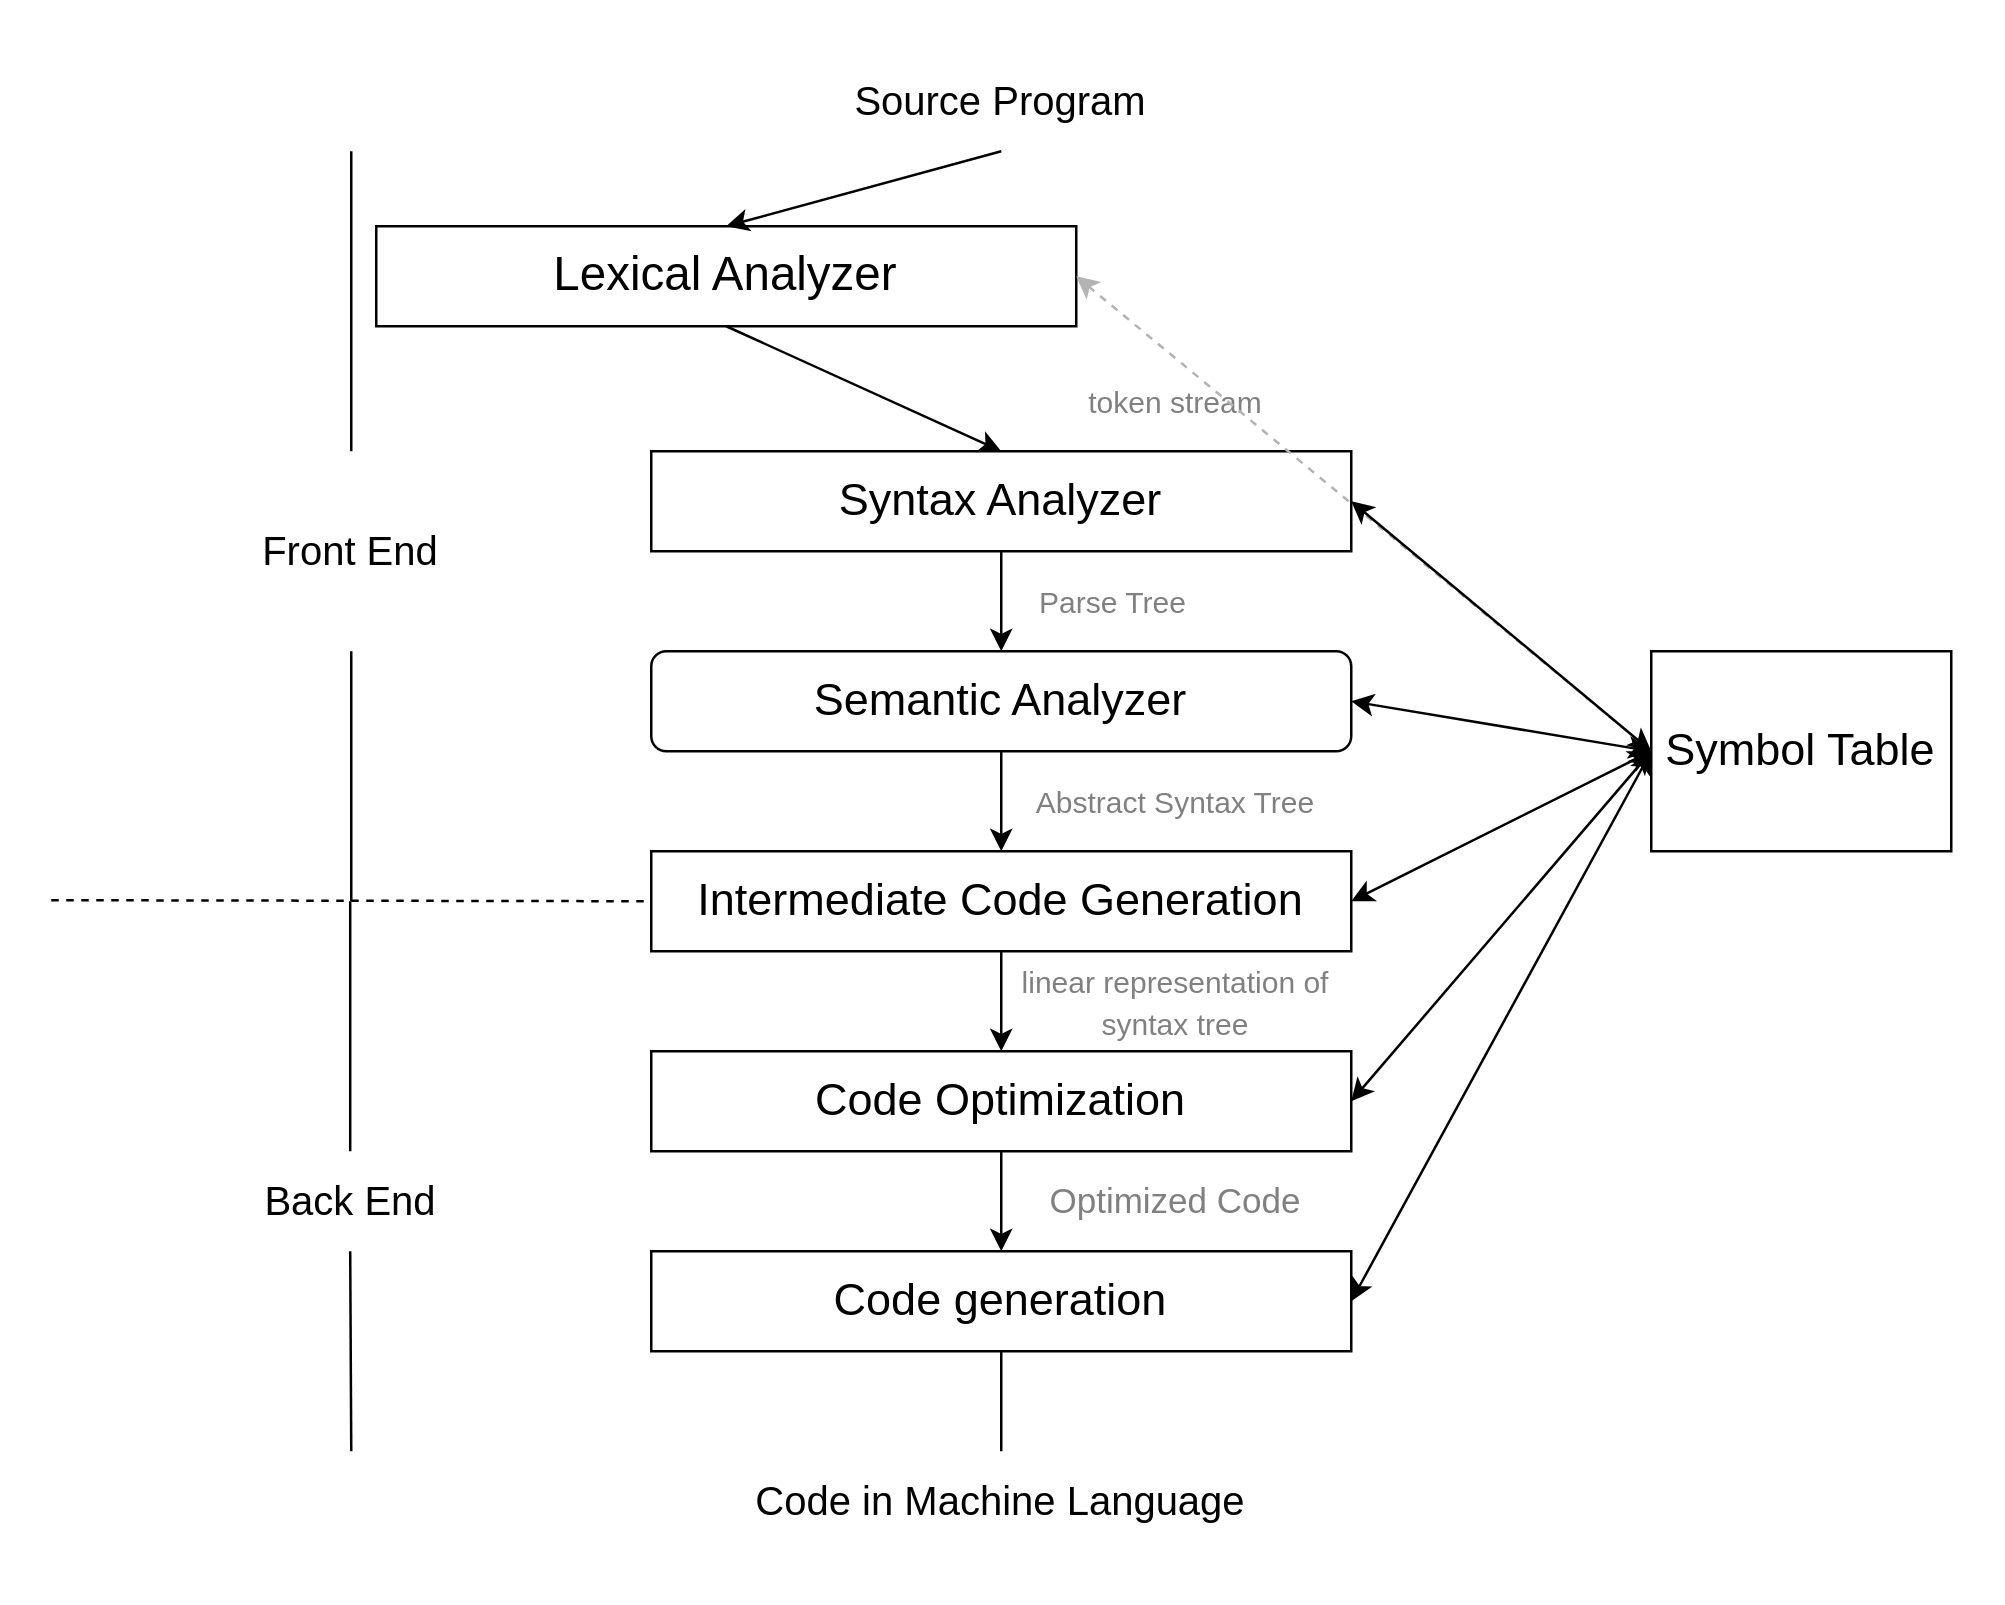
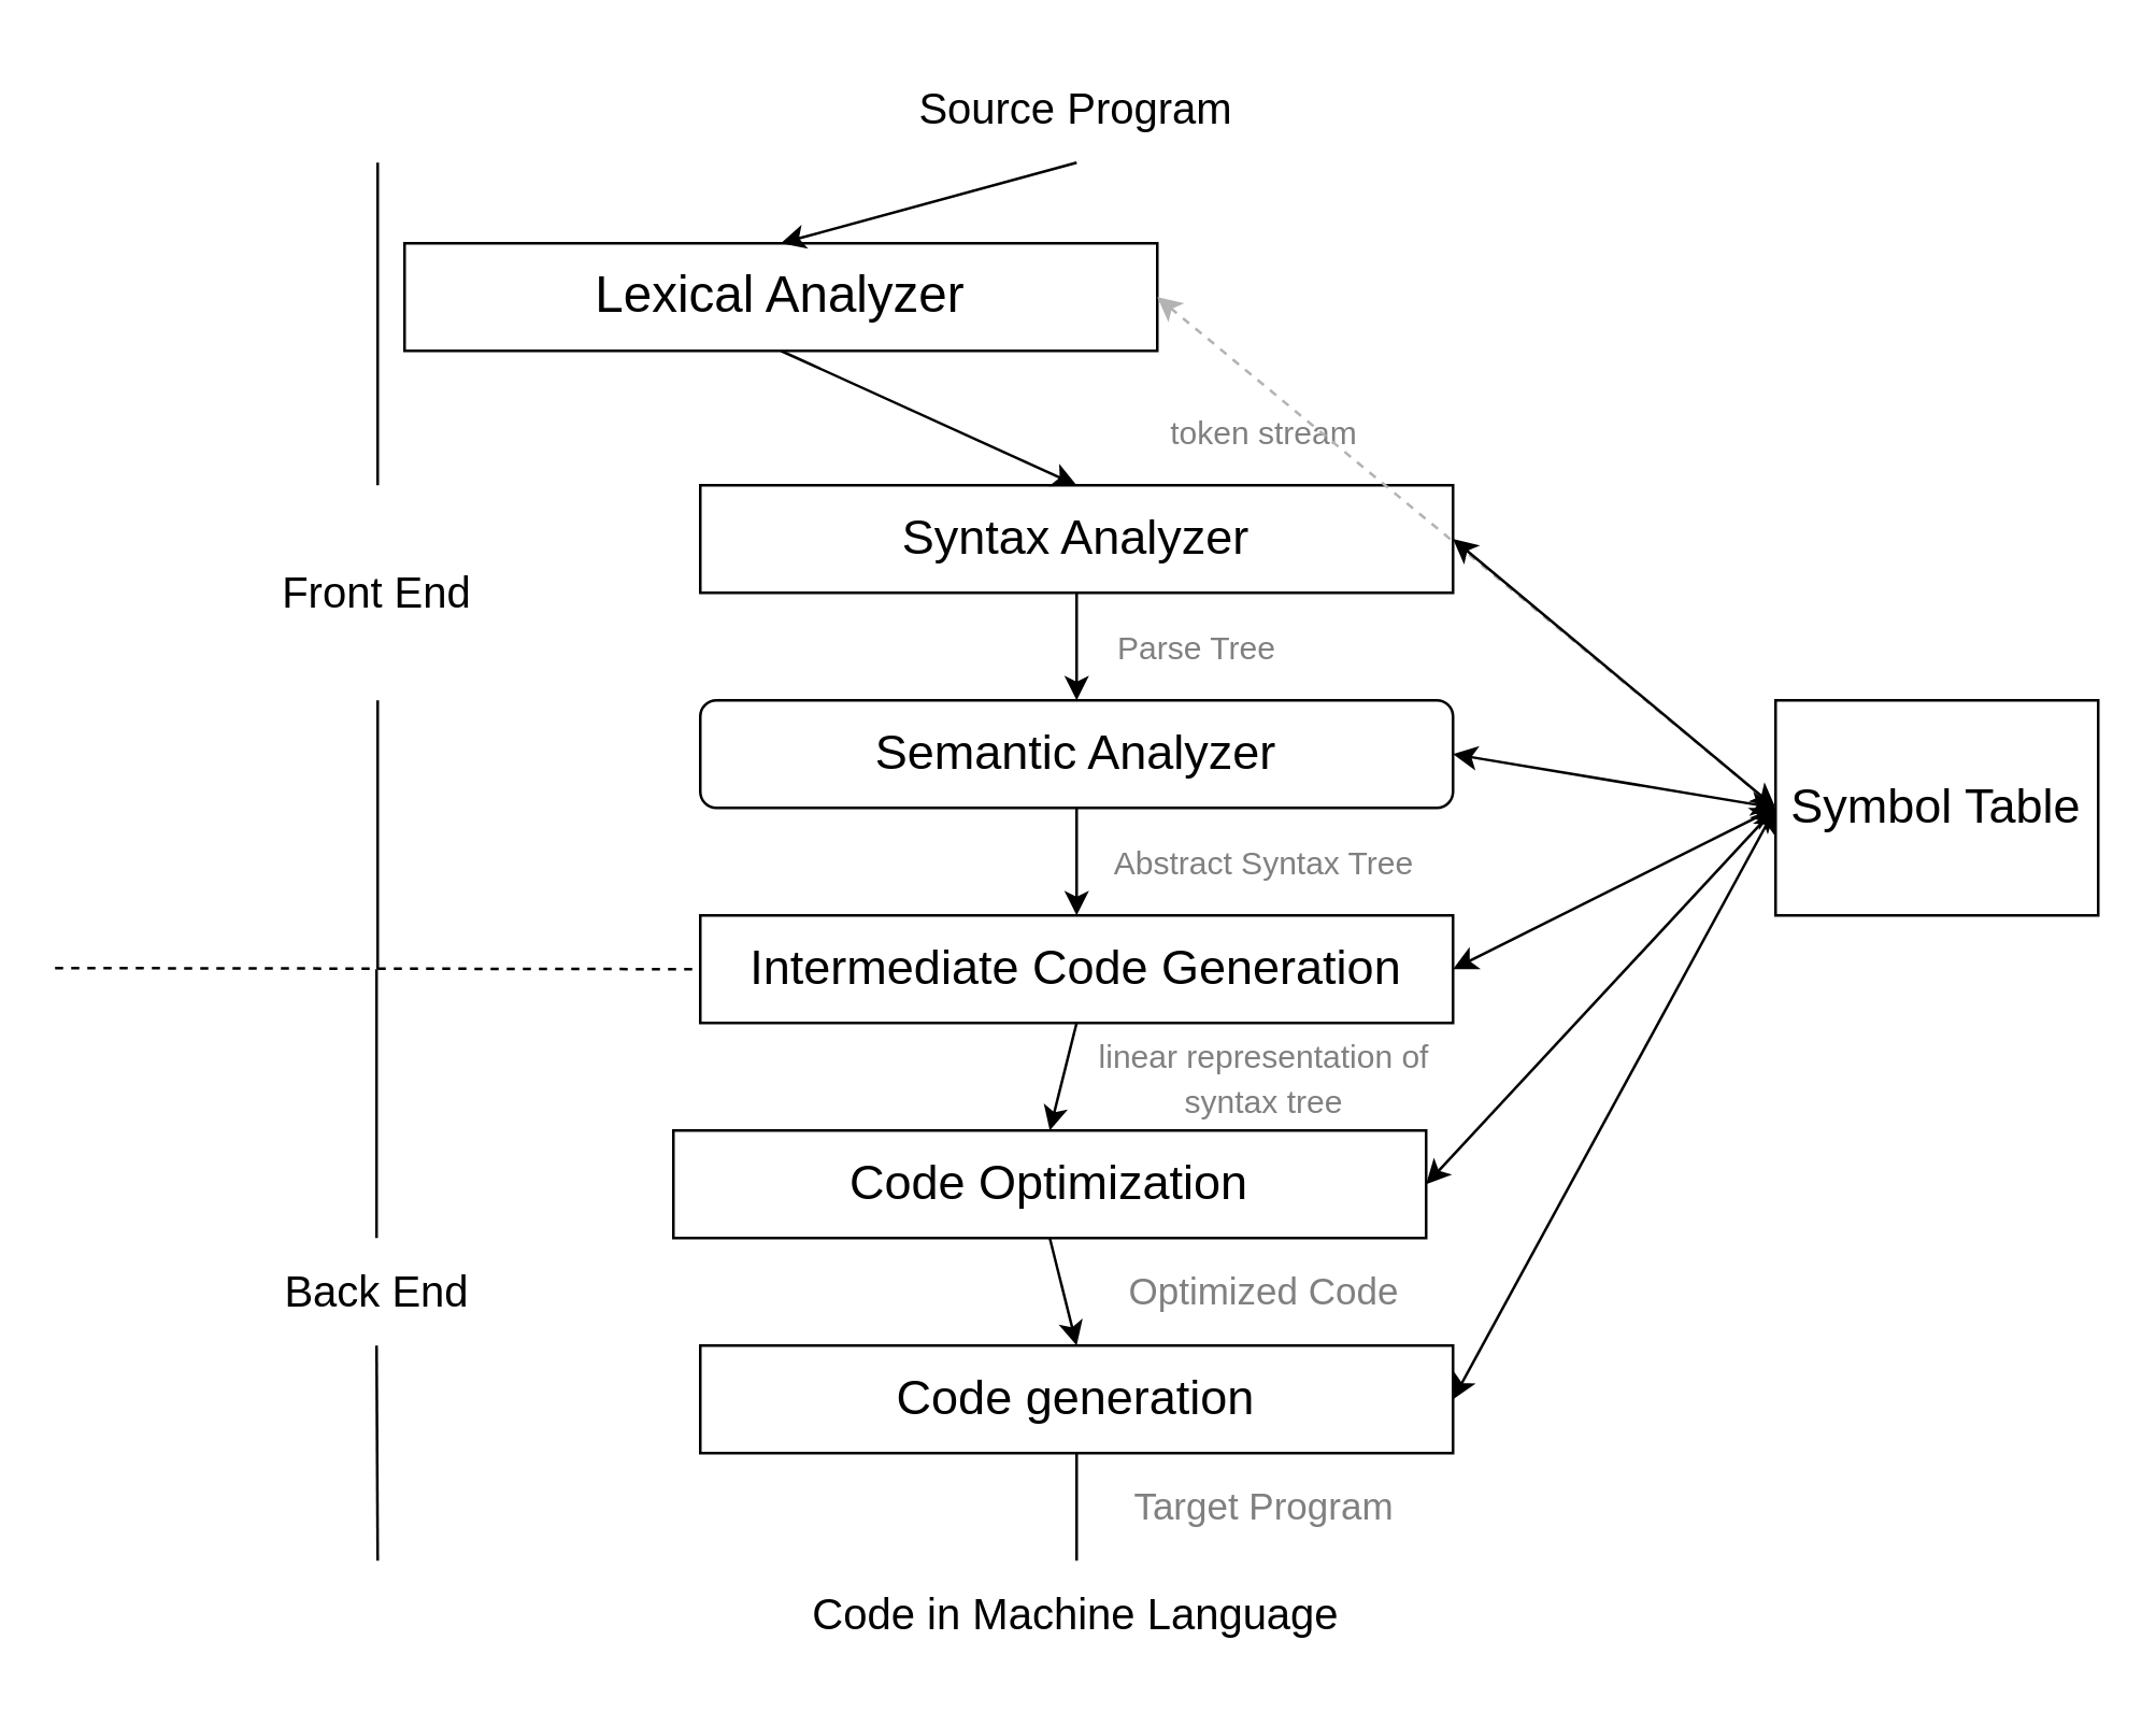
  <mxCell id="0" />
  <mxCell id="1" parent="0" />
  <mxCell id="2" value="Lexical Analyzer" style="rounded=0;whiteSpace=wrap;html=1;fontSize=19;" parent="1" vertex="1"><mxGeometry x="150" y="90" width="280" height="40" as="geometry" /></mxCell>
  <mxCell id="3" value="Source Program" style="text;html=1;strokeColor=none;fillColor=none;align=center;verticalAlign=middle;whiteSpace=wrap;rounded=0;fontSize=16;" parent="1" vertex="1"><mxGeometry x="260" y="20" width="280" height="40" as="geometry" /></mxCell>
  <mxCell id="4" value="" style="endArrow=classic;html=1;exitX=0.5;exitY=1;exitDx=0;exitDy=0;entryX=0.5;entryY=0;entryDx=0;entryDy=0;" parent="1" source="3" target="2" edge="1"><mxGeometry width="50" height="50" relative="1" as="geometry"><mxPoint x="410" y="110" as="sourcePoint" /><mxPoint x="460" y="60" as="targetPoint" /></mxGeometry></mxCell>
  <mxCell id="5" value="Syntax Analyzer" style="rounded=0;whiteSpace=wrap;html=1;fontSize=18;" parent="1" vertex="1"><mxGeometry x="260" y="180" width="280" height="40" as="geometry" /></mxCell>
  <mxCell id="6" value="&lt;font style=&quot;font-size: 12px&quot; color=&quot;#808080&quot;&gt;token stream&lt;/font&gt;" style="text;html=1;strokeColor=none;fillColor=none;align=center;verticalAlign=middle;whiteSpace=wrap;rounded=0;fontSize=14;fontColor=#000000;" parent="1" vertex="1"><mxGeometry x="400" y="150" width="140" height="20" as="geometry" /></mxCell>
  <mxCell id="7" value="" style="endArrow=classic;html=1;fontSize=14;fontColor=#000000;exitX=0.5;exitY=1;exitDx=0;exitDy=0;" parent="1" source="2" edge="1"><mxGeometry width="50" height="50" relative="1" as="geometry"><mxPoint x="400" y="260" as="sourcePoint" /><mxPoint x="400" y="180" as="targetPoint" /></mxGeometry></mxCell>
  <mxCell id="8" value="Semantic Analyzer" style="whiteSpace=wrap;html=1;fontSize=18;rounded=1;" parent="1" vertex="1"><mxGeometry x="260" y="260" width="280" height="40" as="geometry" /></mxCell>
  <mxCell id="9" value="&lt;font style=&quot;font-size: 12px&quot; color=&quot;#808080&quot;&gt;Parse Tree&lt;/font&gt;" style="text;html=1;strokeColor=none;fillColor=none;align=center;verticalAlign=middle;whiteSpace=wrap;rounded=0;fontSize=14;fontColor=#000000;" parent="1" vertex="1"><mxGeometry x="375" y="230" width="140" height="20" as="geometry" /></mxCell>
  <mxCell id="10" value="" style="endArrow=classic;html=1;fontSize=14;fontColor=#000000;exitX=0.5;exitY=1;exitDx=0;exitDy=0;entryX=0.5;entryY=0;entryDx=0;entryDy=0;" parent="1" source="5" target="8" edge="1"><mxGeometry width="50" height="50" relative="1" as="geometry"><mxPoint x="400" y="260" as="sourcePoint" /><mxPoint x="450" y="210" as="targetPoint" /></mxGeometry></mxCell>
  <mxCell id="11" value="&lt;font style=&quot;font-size: 12px&quot; color=&quot;#808080&quot;&gt;Abstract Syntax Tree&lt;/font&gt;" style="text;html=1;strokeColor=none;fillColor=none;align=center;verticalAlign=middle;whiteSpace=wrap;rounded=0;fontSize=14;fontColor=#000000;" parent="1" vertex="1"><mxGeometry x="400" y="310" width="140" height="20" as="geometry" /></mxCell>
  <mxCell id="12" value="Intermediate Code Generation" style="rounded=0;whiteSpace=wrap;html=1;fontSize=18;" parent="1" vertex="1"><mxGeometry x="260" y="340" width="280" height="40" as="geometry" /></mxCell>
  <mxCell id="13" value="" style="endArrow=classic;html=1;fontSize=14;fontColor=#000000;exitX=0.5;exitY=1;exitDx=0;exitDy=0;" parent="1" source="8" target="12" edge="1"><mxGeometry width="50" height="50" relative="1" as="geometry"><mxPoint x="400" y="260" as="sourcePoint" /><mxPoint x="450" y="210" as="targetPoint" /></mxGeometry></mxCell>
  <mxCell id="14" value="&lt;font style=&quot;font-size: 12px&quot; color=&quot;#808080&quot;&gt;linear representation of syntax tree&lt;/font&gt;" style="text;html=1;strokeColor=none;fillColor=none;align=center;verticalAlign=middle;whiteSpace=wrap;rounded=0;fontSize=14;fontColor=#000000;" parent="1" vertex="1"><mxGeometry x="400" y="390" width="140" height="20" as="geometry" /></mxCell>
- <mxCell id="15" value="Code Optimization" style="rounded=0;whiteSpace=wrap;html=1;fontSize=18;" parent="1" vertex="1"><mxGeometry x="260" y="420" width="280" height="40" as="geometry" /></mxCell>
+ <mxCell id="15" value="Code Optimization" style="rounded=0;whiteSpace=wrap;html=1;fontSize=18;" parent="1" vertex="1"><mxGeometry x="250" y="420" width="280" height="40" as="geometry" /></mxCell>
  <mxCell id="16" value="" style="endArrow=classic;html=1;fontSize=14;fontColor=#000000;exitX=0.5;exitY=1;exitDx=0;exitDy=0;entryX=0.5;entryY=0;entryDx=0;entryDy=0;" parent="1" source="12" target="15" edge="1"><mxGeometry width="50" height="50" relative="1" as="geometry"><mxPoint x="400" y="340" as="sourcePoint" /><mxPoint x="450" y="290" as="targetPoint" /></mxGeometry></mxCell>
  <mxCell id="17" value="Code generation" style="rounded=0;whiteSpace=wrap;html=1;fontSize=18;" parent="1" vertex="1"><mxGeometry x="260" y="500" width="280" height="40" as="geometry" /></mxCell>
  <mxCell id="18" value="" style="endArrow=classic;html=1;fontSize=14;fontColor=#000000;exitX=0.5;exitY=1;exitDx=0;exitDy=0;entryX=0.5;entryY=0;entryDx=0;entryDy=0;" parent="1" source="15" target="17" edge="1"><mxGeometry width="50" height="50" relative="1" as="geometry"><mxPoint x="400" y="350" as="sourcePoint" /><mxPoint x="450" y="300" as="targetPoint" /></mxGeometry></mxCell>
  <mxCell id="19" value="&lt;font color=&quot;#808080&quot;&gt;Optimized Code&lt;/font&gt;" style="text;html=1;strokeColor=none;fillColor=none;align=center;verticalAlign=middle;whiteSpace=wrap;rounded=0;fontSize=14;fontColor=#000000;" parent="1" vertex="1"><mxGeometry x="400" y="470" width="140" height="20" as="geometry" /></mxCell>
  <mxCell id="20" value="Code in Machine Language" style="text;html=1;strokeColor=none;fillColor=none;align=center;verticalAlign=middle;whiteSpace=wrap;rounded=0;fontSize=16;" parent="1" vertex="1"><mxGeometry x="260" y="580" width="280" height="40" as="geometry" /></mxCell>
  <mxCell id="21" value="" style="endArrow=none;html=1;fontSize=14;fontColor=#000000;exitX=0.5;exitY=1;exitDx=0;exitDy=0;" parent="1" source="17" target="20" edge="1"><mxGeometry width="50" height="50" relative="1" as="geometry"><mxPoint x="400" y="420" as="sourcePoint" /><mxPoint x="450" y="370" as="targetPoint" /></mxGeometry></mxCell>
+ <mxCell id="22" value="&lt;font color=&quot;#808080&quot;&gt;Target Program&lt;/font&gt;" style="text;html=1;strokeColor=none;fillColor=none;align=center;verticalAlign=middle;whiteSpace=wrap;rounded=0;fontSize=14;fontColor=#000000;" parent="1" vertex="1"><mxGeometry x="400" y="550" width="140" height="20" as="geometry" /></mxCell>
  <mxCell id="23" value="" style="endArrow=none;html=1;fontSize=14;fontColor=#000000;" parent="1" edge="1"><mxGeometry width="50" height="50" relative="1" as="geometry"><mxPoint x="140" y="60" as="sourcePoint" /><mxPoint x="140" y="180" as="targetPoint" /></mxGeometry></mxCell>
  <mxCell id="24" value="" style="endArrow=none;html=1;fontSize=14;fontColor=#000000;" parent="1" edge="1"><mxGeometry width="50" height="50" relative="1" as="geometry"><mxPoint x="140" y="360" as="sourcePoint" /><mxPoint x="140" y="260" as="targetPoint" /></mxGeometry></mxCell>
  <mxCell id="25" value="Front End" style="text;html=1;strokeColor=none;fillColor=none;align=center;verticalAlign=middle;whiteSpace=wrap;rounded=0;fontSize=16;" parent="1" vertex="1"><mxGeometry x="60" y="200" width="160" height="40" as="geometry" /></mxCell>
  <mxCell id="26" value="" style="endArrow=none;dashed=1;html=1;fontSize=14;fontColor=#000000;entryX=0;entryY=0.5;entryDx=0;entryDy=0;" parent="1" target="12" edge="1"><mxGeometry width="50" height="50" relative="1" as="geometry"><mxPoint y="359.58" as="sourcePoint" x="20" /><mxPoint x="250" y="359.58" as="targetPoint" /></mxGeometry></mxCell>
  <mxCell id="27" value="" style="endArrow=none;html=1;fontSize=14;fontColor=#000000;" parent="1" edge="1"><mxGeometry width="50" height="50" relative="1" as="geometry"><mxPoint x="139.58" y="460" as="sourcePoint" /><mxPoint x="139.58" y="360" as="targetPoint" /></mxGeometry></mxCell>
  <mxCell id="28" value="Back End" style="text;html=1;strokeColor=none;fillColor=none;align=center;verticalAlign=middle;whiteSpace=wrap;rounded=0;fontSize=16;" parent="1" vertex="1"><mxGeometry x="60" y="460" width="160" height="40" as="geometry" /></mxCell>
  <mxCell id="29" value="" style="endArrow=none;html=1;fontSize=14;fontColor=#000000;" parent="1" edge="1"><mxGeometry width="50" height="50" relative="1" as="geometry"><mxPoint x="140" y="580" as="sourcePoint" /><mxPoint x="139.58" y="500" as="targetPoint" /></mxGeometry></mxCell>
  <mxCell id="30" value="&lt;font style=&quot;font-size: 18px&quot;&gt;Symbol Table&lt;/font&gt;" style="rounded=0;whiteSpace=wrap;html=1;fontSize=14;fontColor=#000000;" parent="1" vertex="1"><mxGeometry x="660" y="260" width="120" height="80" as="geometry" /></mxCell>
  <mxCell id="31" value="" style="endArrow=classic;startArrow=classic;html=1;fontSize=14;fontColor=#000000;exitX=1;exitY=0.5;exitDx=0;exitDy=0;dashed=1;strokeColor=#B3B3B3;" parent="1" source="2" edge="1"><mxGeometry width="50" height="50" relative="1" as="geometry"><mxPoint x="400" y="340" as="sourcePoint" /><mxPoint x="660" y="300" as="targetPoint" /></mxGeometry></mxCell>
  <mxCell id="32" value="" style="endArrow=classic;startArrow=classic;html=1;fontSize=14;fontColor=#000000;entryX=1;entryY=0.5;entryDx=0;entryDy=0;" parent="1" target="5" edge="1"><mxGeometry width="50" height="50" relative="1" as="geometry"><mxPoint x="660" y="300" as="sourcePoint" /><mxPoint x="450" y="290" as="targetPoint" /></mxGeometry></mxCell>
  <mxCell id="33" value="" style="endArrow=classic;startArrow=classic;html=1;fontSize=14;fontColor=#000000;entryX=1;entryY=0.5;entryDx=0;entryDy=0;exitX=0;exitY=0.5;exitDx=0;exitDy=0;" parent="1" source="30" target="8" edge="1"><mxGeometry width="50" height="50" relative="1" as="geometry"><mxPoint x="400" y="340" as="sourcePoint" /><mxPoint x="450" y="290" as="targetPoint" /></mxGeometry></mxCell>
  <mxCell id="34" value="" style="endArrow=classic;startArrow=classic;html=1;fontSize=14;fontColor=#000000;entryX=1;entryY=0.5;entryDx=0;entryDy=0;" parent="1" target="12" edge="1"><mxGeometry width="50" height="50" relative="1" as="geometry"><mxPoint x="660" y="300" as="sourcePoint" /><mxPoint x="450" y="290" as="targetPoint" /></mxGeometry></mxCell>
  <mxCell id="35" value="" style="endArrow=classic;startArrow=classic;html=1;fontSize=14;fontColor=#000000;entryX=1;entryY=0.5;entryDx=0;entryDy=0;" parent="1" target="15" edge="1"><mxGeometry width="50" height="50" relative="1" as="geometry"><mxPoint x="660" y="300" as="sourcePoint" /><mxPoint x="450" y="290" as="targetPoint" /></mxGeometry></mxCell>
  <mxCell id="36" value="" style="endArrow=classic;startArrow=classic;html=1;fontSize=14;fontColor=#000000;entryX=0;entryY=0.5;entryDx=0;entryDy=0;exitX=1;exitY=0.5;exitDx=0;exitDy=0;" parent="1" source="17" target="30" edge="1"><mxGeometry width="50" height="50" relative="1" as="geometry"><mxPoint x="400" y="340" as="sourcePoint" /><mxPoint x="450" y="290" as="targetPoint" /></mxGeometry></mxCell>
